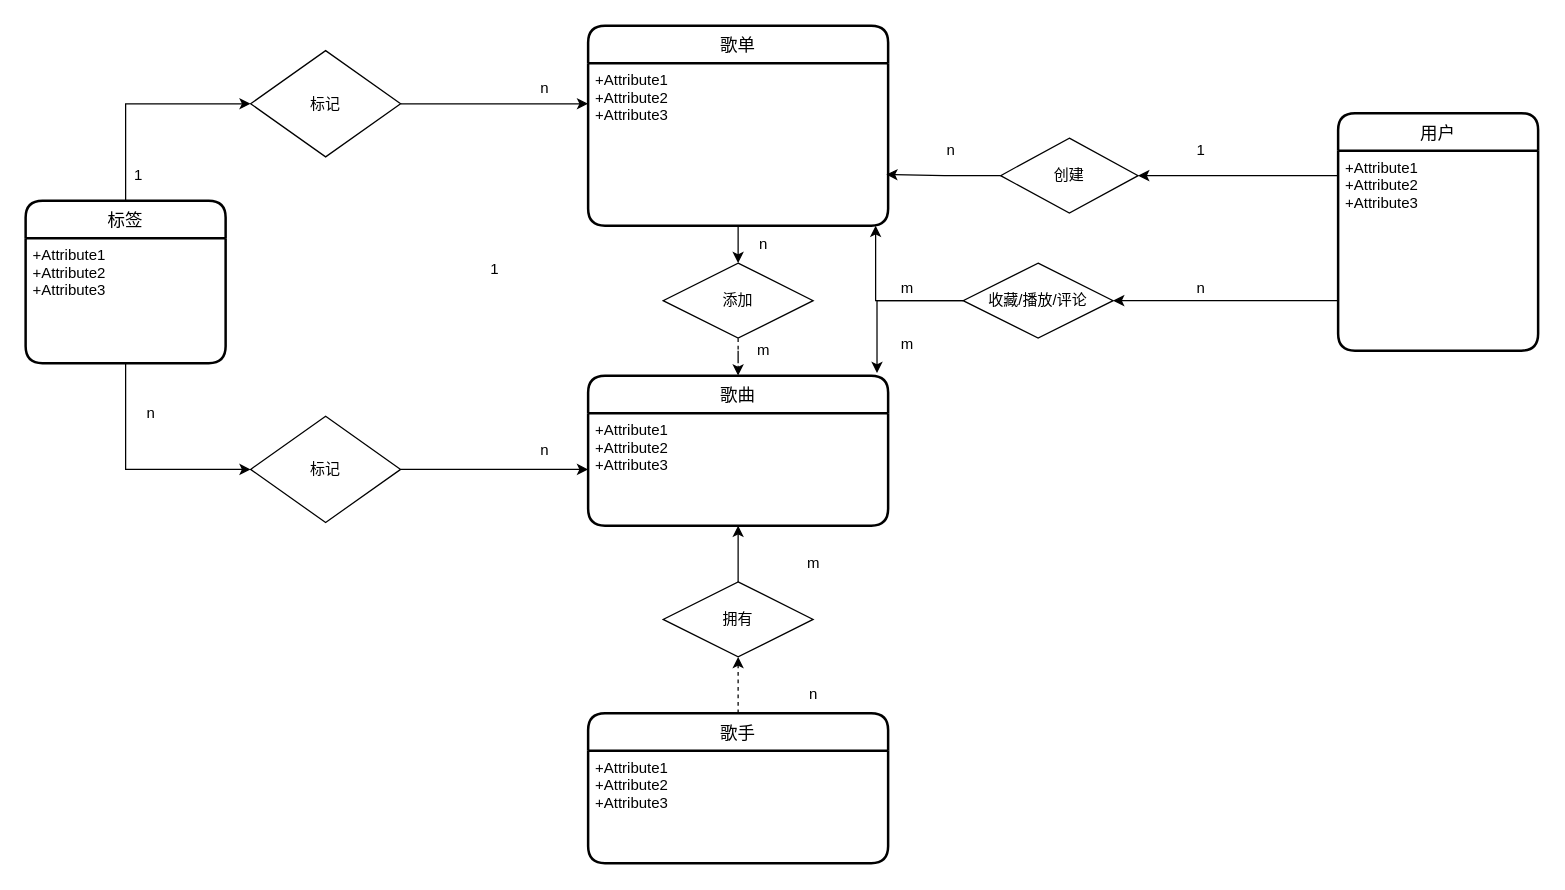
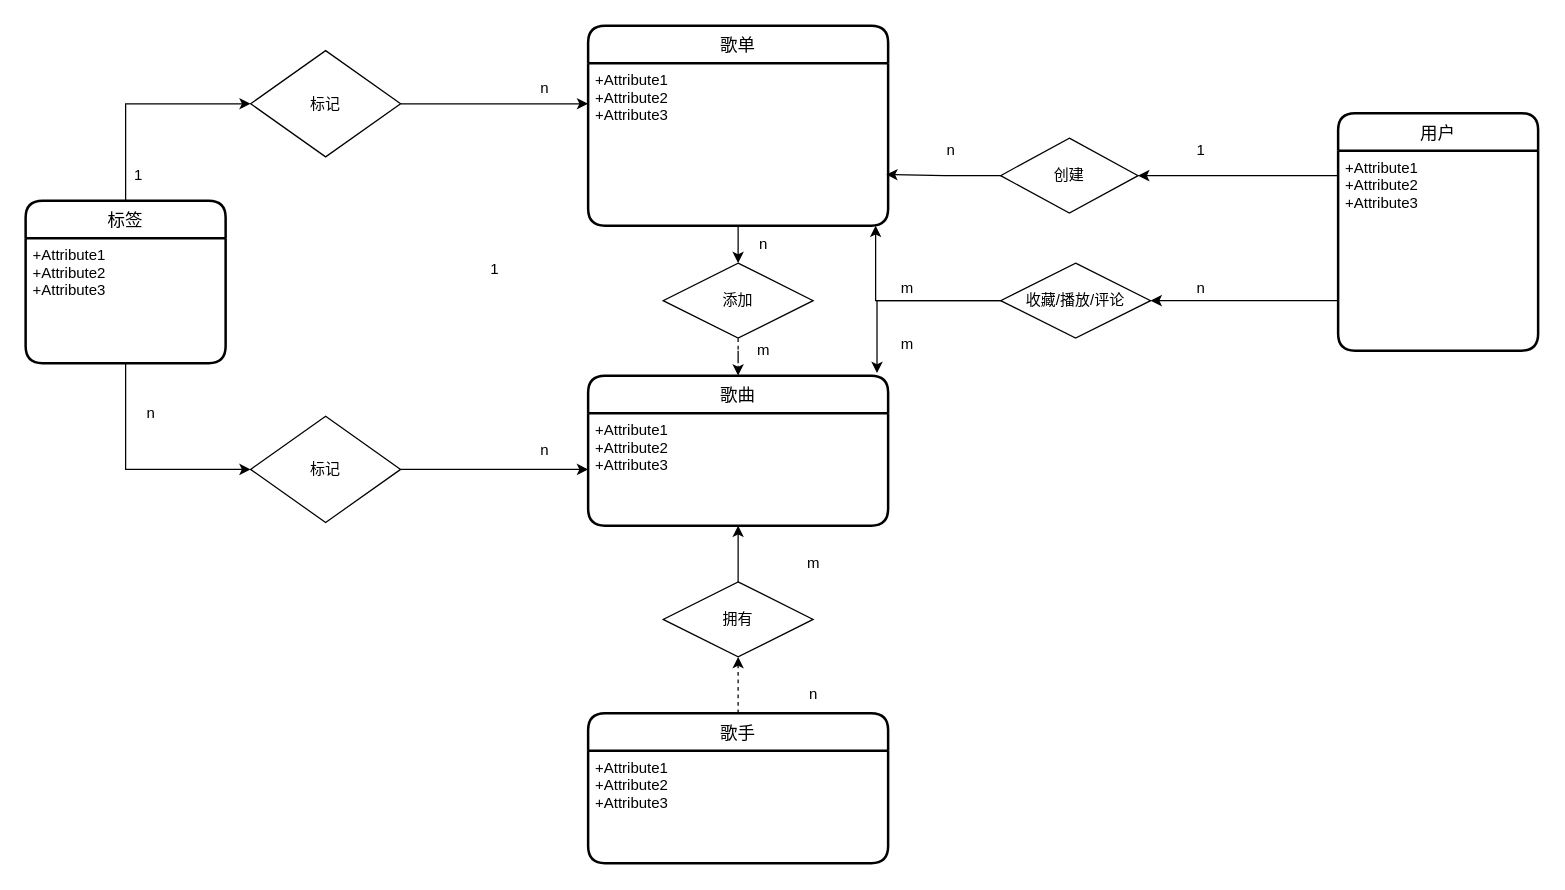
  <mxCell id="0" />
  <mxCell id="1" parent="0" />
  <mxCell id="2" value="歌单" style="swimlane;childLayout=stackLayout;horizontal=1;startSize=30;horizontalStack=0;rounded=1;fontSize=14;fontStyle=0;strokeWidth=2;resizeParent=0;resizeLast=1;shadow=0;dashed=0;align=center;" vertex="1" parent="1"><mxGeometry x="470" width="240" height="160" as="geometry" y="20" /></mxCell>
  <mxCell id="3" value="+Attribute1&#10;+Attribute2&#10;+Attribute3" style="align=left;strokeColor=none;fillColor=none;spacingLeft=4;fontSize=12;verticalAlign=top;resizable=0;rotatable=0;part=1;" vertex="1" parent="2"><mxGeometry y="30" width="240" height="130" as="geometry" /></mxCell>
  <mxCell id="4" style="edgeStyle=orthogonalEdgeStyle;rounded=0;orthogonalLoop=1;jettySize=auto;html=1;exitX=0;exitY=0.75;exitDx=0;exitDy=0;entryX=1;entryY=0.5;entryDx=0;entryDy=0;" edge="1" parent="1" source="5" target="15"><mxGeometry relative="1" as="geometry"><Array as="points"><mxPoint x="1070" y="140" /></Array></mxGeometry></mxCell>
  <mxCell id="5" value="用户" style="swimlane;childLayout=stackLayout;horizontal=1;startSize=30;horizontalStack=0;rounded=1;fontSize=14;fontStyle=0;strokeWidth=2;resizeParent=0;resizeLast=1;shadow=0;dashed=0;align=center;" vertex="1" parent="1"><mxGeometry x="1070" y="90" width="160" height="190" as="geometry" /></mxCell>
  <mxCell id="6" value="+Attribute1&#10;+Attribute2&#10;+Attribute3" style="align=left;strokeColor=none;fillColor=none;spacingLeft=4;fontSize=12;verticalAlign=top;resizable=0;rotatable=0;part=1;" vertex="1" parent="5"><mxGeometry y="30" width="160" height="160" as="geometry" /></mxCell>
  <mxCell id="7" value="歌曲" style="swimlane;childLayout=stackLayout;horizontal=1;startSize=30;horizontalStack=0;rounded=1;fontSize=14;fontStyle=0;strokeWidth=2;resizeParent=0;resizeLast=1;shadow=0;dashed=0;align=center;" vertex="1" parent="1"><mxGeometry x="470" y="300" width="240" height="120" as="geometry" /></mxCell>
  <mxCell id="8" value="+Attribute1&#10;+Attribute2&#10;+Attribute3" style="align=left;strokeColor=none;fillColor=none;spacingLeft=4;fontSize=12;verticalAlign=top;resizable=0;rotatable=0;part=1;" vertex="1" parent="7"><mxGeometry y="30" width="240" height="90" as="geometry" /></mxCell>
  <mxCell id="9" style="edgeStyle=orthogonalEdgeStyle;rounded=0;orthogonalLoop=1;jettySize=auto;html=1;entryX=0.5;entryY=1;entryDx=0;entryDy=0;dashed=1;" edge="1" parent="1" source="10" target="29"><mxGeometry relative="1" as="geometry" /></mxCell>
  <mxCell id="10" value="歌手" style="swimlane;childLayout=stackLayout;horizontal=1;startSize=30;horizontalStack=0;rounded=1;fontSize=14;fontStyle=0;strokeWidth=2;resizeParent=0;resizeLast=1;shadow=0;dashed=0;align=center;" vertex="1" parent="1"><mxGeometry x="470" y="570" width="240" height="120" as="geometry" /></mxCell>
  <mxCell id="11" value="+Attribute1&#10;+Attribute2&#10;+Attribute3" style="align=left;strokeColor=none;fillColor=none;spacingLeft=4;fontSize=12;verticalAlign=top;resizable=0;rotatable=0;part=1;" vertex="1" parent="10"><mxGeometry y="30" width="240" height="90" as="geometry" /></mxCell>
  <mxCell id="12" value="标签" style="swimlane;childLayout=stackLayout;horizontal=1;startSize=30;horizontalStack=0;rounded=1;fontSize=14;fontStyle=0;strokeWidth=2;resizeParent=0;resizeLast=1;shadow=0;dashed=0;align=center;" vertex="1" parent="1"><mxGeometry x="20" y="160" width="160" height="130" as="geometry" /></mxCell>
  <mxCell id="13" value="+Attribute1&#10;+Attribute2&#10;+Attribute3" style="align=left;strokeColor=none;fillColor=none;spacingLeft=4;fontSize=12;verticalAlign=top;resizable=0;rotatable=0;part=1;" vertex="1" parent="12"><mxGeometry y="30" width="160" height="100" as="geometry" /></mxCell>
  <mxCell id="14" style="edgeStyle=orthogonalEdgeStyle;rounded=0;orthogonalLoop=1;jettySize=auto;html=1;entryX=0.994;entryY=0.685;entryDx=0;entryDy=0;entryPerimeter=0;" edge="1" parent="1" source="15" target="3"><mxGeometry relative="1" as="geometry" /></mxCell>
  <mxCell id="15" value="创建" style="shape=rhombus;perimeter=rhombusPerimeter;whiteSpace=wrap;html=1;align=center;" vertex="1" parent="1"><mxGeometry x="800" y="110" width="110" height="60" as="geometry" /></mxCell>
  <mxCell id="16" value="1" style="text;html=1;align=center;verticalAlign=middle;resizable=0;points=[];autosize=1;strokeColor=none;fillColor=none;" vertex="1" parent="1"><mxGeometry x="945" y="105" width="30" height="30" as="geometry" /></mxCell>
  <mxCell id="17" value="n" style="text;html=1;align=center;verticalAlign=middle;resizable=0;points=[];autosize=1;strokeColor=none;fillColor=none;" vertex="1" parent="1"><mxGeometry x="745" y="105" width="30" height="30" as="geometry" /></mxCell>
  <mxCell id="18" style="edgeStyle=orthogonalEdgeStyle;rounded=0;orthogonalLoop=1;jettySize=auto;html=1;entryX=0.5;entryY=0;entryDx=0;entryDy=0;dashed=1;" edge="1" parent="1" source="19" target="7"><mxGeometry relative="1" as="geometry" /></mxCell>
  <mxCell id="19" value="添加" style="shape=rhombus;perimeter=rhombusPerimeter;whiteSpace=wrap;html=1;align=center;" vertex="1" parent="1"><mxGeometry x="530" y="210" width="120" height="60" as="geometry" /></mxCell>
  <mxCell id="20" style="edgeStyle=orthogonalEdgeStyle;rounded=0;orthogonalLoop=1;jettySize=auto;html=1;exitX=0.5;exitY=1;exitDx=0;exitDy=0;entryX=0.5;entryY=0;entryDx=0;entryDy=0;" edge="1" parent="1" source="3" target="19"><mxGeometry relative="1" as="geometry" /></mxCell>
  <mxCell id="21" value="n" style="text;html=1;align=center;verticalAlign=middle;resizable=0;points=[];autosize=1;strokeColor=none;fillColor=none;" vertex="1" parent="1"><mxGeometry x="595" y="180" width="30" height="30" as="geometry" /></mxCell>
  <mxCell id="22" value="m" style="text;html=1;align=center;verticalAlign=middle;resizable=0;points=[];autosize=1;strokeColor=none;fillColor=none;" vertex="1" parent="1"><mxGeometry x="595" y="265" width="30" height="30" as="geometry" /></mxCell>
  <mxCell id="23" style="edgeStyle=orthogonalEdgeStyle;rounded=0;orthogonalLoop=1;jettySize=auto;html=1;entryX=0;entryY=0.25;entryDx=0;entryDy=0;" edge="1" parent="1" source="24" target="3"><mxGeometry relative="1" as="geometry" /></mxCell>
  <mxCell id="24" value="标记" style="shape=rhombus;perimeter=rhombusPerimeter;whiteSpace=wrap;html=1;align=center;" vertex="1" parent="1"><mxGeometry x="200" y="40" width="120" height="85" as="geometry" /></mxCell>
  <mxCell id="25" value="1" style="text;html=1;align=center;verticalAlign=middle;resizable=0;points=[];autosize=1;strokeColor=none;fillColor=none;" vertex="1" parent="1"><mxGeometry x="380" y="200" width="30" height="30" as="geometry" /></mxCell>
  <mxCell id="26" value="n" style="text;html=1;align=center;verticalAlign=middle;resizable=0;points=[];autosize=1;strokeColor=none;fillColor=none;" vertex="1" parent="1"><mxGeometry x="420" y="55" width="30" height="30" as="geometry" /></mxCell>
  <mxCell id="27" value="n" style="text;html=1;align=center;verticalAlign=middle;resizable=0;points=[];autosize=1;strokeColor=none;fillColor=none;" vertex="1" parent="1"><mxGeometry x="420" y="345" width="30" height="30" as="geometry" /></mxCell>
  <mxCell id="28" style="edgeStyle=orthogonalEdgeStyle;rounded=0;orthogonalLoop=1;jettySize=auto;html=1;entryX=0.5;entryY=1;entryDx=0;entryDy=0;" edge="1" parent="1" source="29" target="8"><mxGeometry relative="1" as="geometry" /></mxCell>
  <mxCell id="29" value="拥有" style="shape=rhombus;perimeter=rhombusPerimeter;whiteSpace=wrap;html=1;align=center;" vertex="1" parent="1"><mxGeometry x="530" y="465" width="120" height="60" as="geometry" /></mxCell>
  <mxCell id="30" value="n" style="text;html=1;align=center;verticalAlign=middle;resizable=0;points=[];autosize=1;strokeColor=none;fillColor=none;" vertex="1" parent="1"><mxGeometry x="635" y="540" width="30" height="30" as="geometry" /></mxCell>
  <mxCell id="31" value="m" style="text;html=1;align=center;verticalAlign=middle;resizable=0;points=[];autosize=1;strokeColor=none;fillColor=none;" vertex="1" parent="1"><mxGeometry x="635" y="435" width="30" height="30" as="geometry" /></mxCell>
  <mxCell id="32" style="edgeStyle=orthogonalEdgeStyle;rounded=0;orthogonalLoop=1;jettySize=auto;html=1;exitX=0;exitY=0.5;exitDx=0;exitDy=0;" edge="1" parent="1" source="34"><mxGeometry relative="1" as="geometry"><mxPoint x="700" y="180" as="targetPoint" /><Array as="points"><mxPoint x="700" y="240" /></Array></mxGeometry></mxCell>
  <mxCell id="33" style="edgeStyle=orthogonalEdgeStyle;rounded=0;orthogonalLoop=1;jettySize=auto;html=1;entryX=0.963;entryY=-0.017;entryDx=0;entryDy=0;entryPerimeter=0;" edge="1" parent="1" source="34" target="7"><mxGeometry relative="1" as="geometry" /></mxCell>
- <mxCell id="34" value="收藏/播放/评论" style="shape=rhombus;perimeter=rhombusPerimeter;whiteSpace=wrap;html=1;align=center;" vertex="1" parent="1"><mxGeometry x="770" y="210" width="120" height="60" as="geometry" /></mxCell>
+ <mxCell id="34" value="收藏/播放/评论" style="shape=rhombus;perimeter=rhombusPerimeter;whiteSpace=wrap;html=1;align=center;" vertex="1" parent="1"><mxGeometry x="800" y="210" width="120" height="60" as="geometry" /></mxCell>
  <mxCell id="35" value="n" style="text;html=1;align=center;verticalAlign=middle;resizable=0;points=[];autosize=1;strokeColor=none;fillColor=none;" vertex="1" parent="1"><mxGeometry x="945" y="215" width="30" height="30" as="geometry" /></mxCell>
  <mxCell id="36" value="m" style="text;html=1;align=center;verticalAlign=middle;resizable=0;points=[];autosize=1;strokeColor=none;fillColor=none;" vertex="1" parent="1"><mxGeometry x="710" y="215" width="30" height="30" as="geometry" /></mxCell>
  <mxCell id="37" value="m" style="text;html=1;align=center;verticalAlign=middle;resizable=0;points=[];autosize=1;strokeColor=none;fillColor=none;" vertex="1" parent="1"><mxGeometry x="710" y="260" width="30" height="30" as="geometry" /></mxCell>
  <mxCell id="38" style="edgeStyle=orthogonalEdgeStyle;rounded=0;orthogonalLoop=1;jettySize=auto;html=1;exitX=0;exitY=0.75;exitDx=0;exitDy=0;entryX=1;entryY=0.5;entryDx=0;entryDy=0;" edge="1" parent="1" source="6" target="34"><mxGeometry relative="1" as="geometry" /></mxCell>
  <mxCell id="39" style="edgeStyle=orthogonalEdgeStyle;rounded=0;orthogonalLoop=1;jettySize=auto;html=1;entryX=0;entryY=0.5;entryDx=0;entryDy=0;exitX=0.5;exitY=0;exitDx=0;exitDy=0;" edge="1" parent="1" source="12" target="24"><mxGeometry relative="1" as="geometry" /></mxCell>
  <mxCell id="40" value="1" style="text;html=1;align=center;verticalAlign=middle;resizable=0;points=[];autosize=1;strokeColor=none;fillColor=none;" vertex="1" parent="1"><mxGeometry x="95" y="125" width="30" height="30" as="geometry" /></mxCell>
  <mxCell id="41" style="edgeStyle=orthogonalEdgeStyle;rounded=0;orthogonalLoop=1;jettySize=auto;html=1;entryX=0;entryY=0.5;entryDx=0;entryDy=0;" edge="1" parent="1" source="42" target="8"><mxGeometry relative="1" as="geometry" /></mxCell>
  <mxCell id="42" value="标记" style="shape=rhombus;perimeter=rhombusPerimeter;whiteSpace=wrap;html=1;align=center;" vertex="1" parent="1"><mxGeometry x="200" y="332.5" width="120" height="85" as="geometry" /></mxCell>
  <mxCell id="43" style="edgeStyle=orthogonalEdgeStyle;rounded=0;orthogonalLoop=1;jettySize=auto;html=1;entryX=0;entryY=0.5;entryDx=0;entryDy=0;exitX=0.5;exitY=1;exitDx=0;exitDy=0;" edge="1" parent="1" source="13" target="42"><mxGeometry relative="1" as="geometry" /></mxCell>
  <mxCell id="44" value="n" style="text;html=1;align=center;verticalAlign=middle;resizable=0;points=[];autosize=1;strokeColor=none;fillColor=none;" vertex="1" parent="1"><mxGeometry x="105" y="315" width="30" height="30" as="geometry" /></mxCell>
